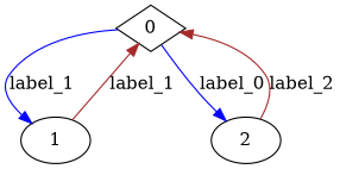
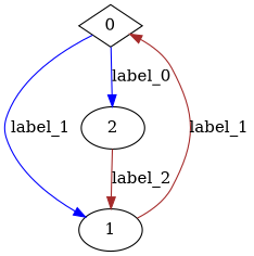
  digraph {
    fontname="DejaVu Serif"
    node [fontname="DejaVu Serif" shape=ellipse]
    edge [color=blue fontname="DejaVu Serif"]
    0 [shape=diamond]
    1
    2
    0 -> 1 [label=label_1]
    0 -> 2 [label=label_0]
    1 -> 0 [color=brown label=label_1]
-   2 -> 0 [color=brown label=label_2]
+   2 -> 1 [color=brown label=label_2]
  }
